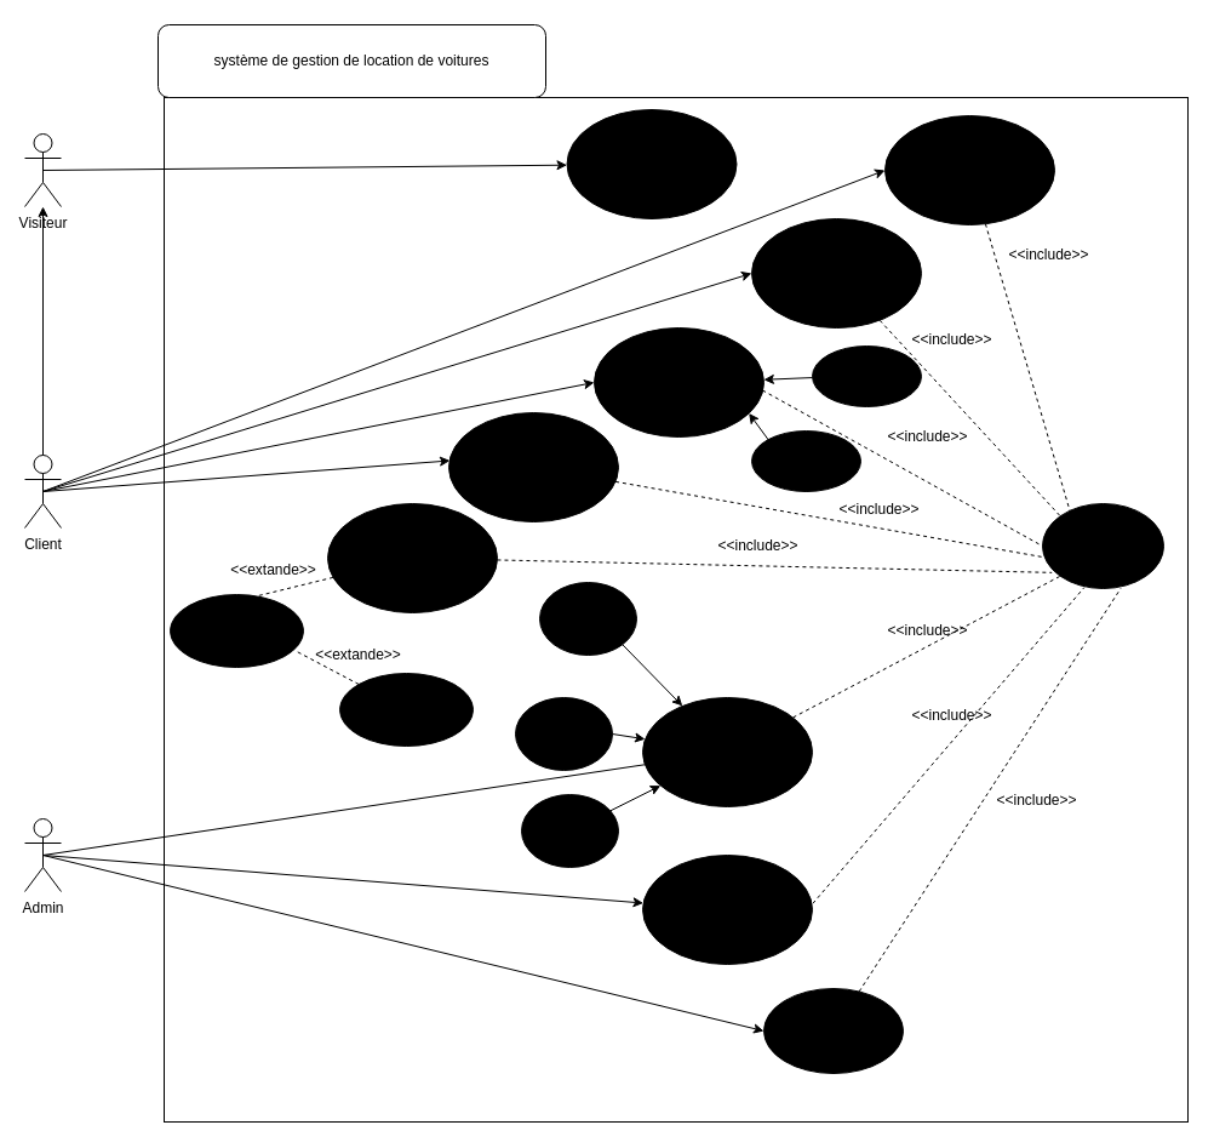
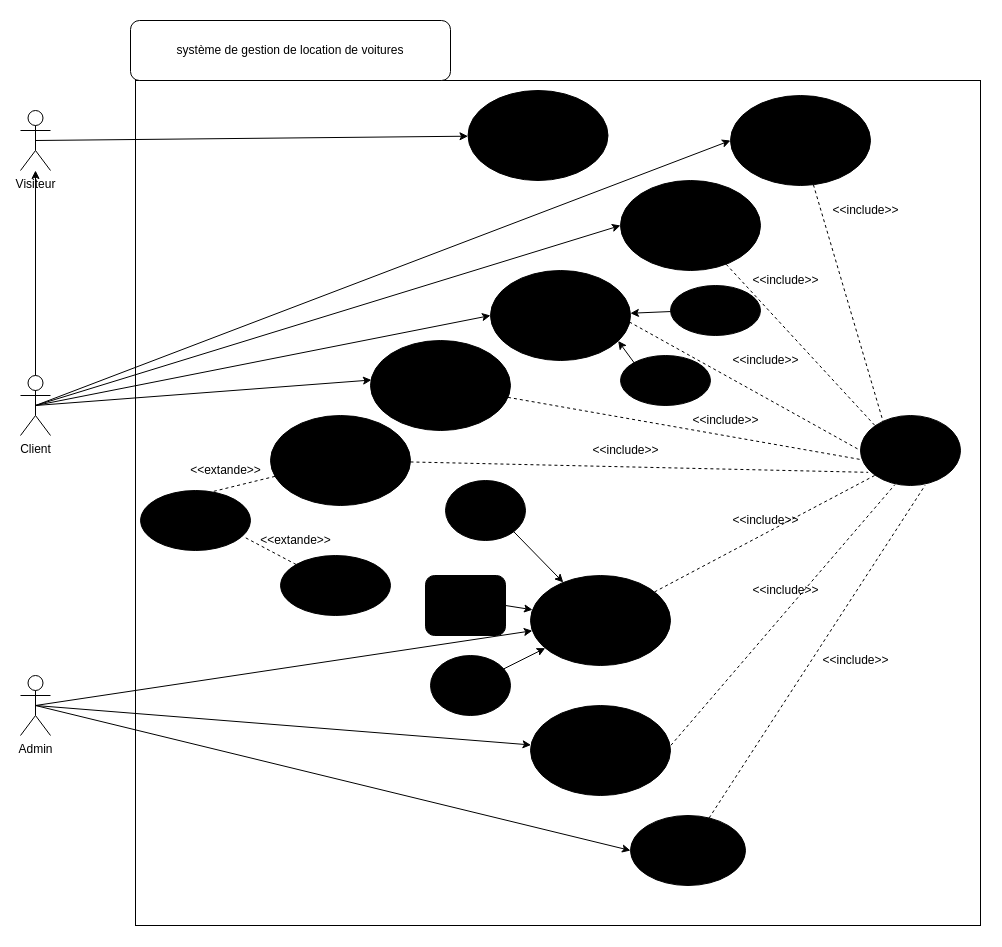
  <mxCell id="0" />
  <mxCell id="1" parent="0" />
  <mxCell id="2" value="" style="whiteSpace=wrap;html=1;aspect=fixed;movable=1;resizable=1;rotatable=1;deletable=1;editable=1;connectable=1;" vertex="1" parent="1"><mxGeometry x="135" y="80" width="845" height="845" as="geometry" /></mxCell>
  <mxCell id="3" style="edgeStyle=none;html=1;exitX=0.5;exitY=0.5;exitDx=0;exitDy=0;exitPerimeter=0;" edge="1" parent="1" source="8" target="15"><mxGeometry relative="1" as="geometry" /></mxCell>
  <mxCell id="4" style="edgeStyle=none;html=1;exitX=0.5;exitY=0.5;exitDx=0;exitDy=0;exitPerimeter=0;entryX=0;entryY=0.5;entryDx=0;entryDy=0;" edge="1" parent="1" source="8" target="18"><mxGeometry relative="1" as="geometry" /></mxCell>
  <mxCell id="5" style="edgeStyle=none;html=1;exitX=0.5;exitY=0.5;exitDx=0;exitDy=0;exitPerimeter=0;entryX=0;entryY=0.5;entryDx=0;entryDy=0;" edge="1" parent="1" source="8" target="17"><mxGeometry relative="1" as="geometry" /></mxCell>
  <mxCell id="6" style="edgeStyle=none;html=1;exitX=0.5;exitY=0.5;exitDx=0;exitDy=0;exitPerimeter=0;entryX=0;entryY=0.5;entryDx=0;entryDy=0;" edge="1" parent="1" source="8" target="21"><mxGeometry relative="1" as="geometry" /></mxCell>
  <mxCell id="7" style="edgeStyle=none;html=1;exitX=0.5;exitY=0.5;exitDx=0;exitDy=0;exitPerimeter=0;entryX=0.007;entryY=0.439;entryDx=0;entryDy=0;entryPerimeter=0;" edge="1" parent="1" source="8" target="30"><mxGeometry relative="1" as="geometry" /></mxCell>
  <mxCell id="8" value="Client" style="shape=umlActor;verticalLabelPosition=bottom;verticalAlign=top;html=1;outlineConnect=0;" vertex="1" parent="1"><mxGeometry x="20" y="375" width="30" height="60" as="geometry" /></mxCell>
- <mxCell id="9" style="edgeStyle=none;html=1;exitX=0.5;exitY=0.5;exitDx=0;exitDy=0;exitPerimeter=0;fontFamily=Helvetica;fontSize=12;fontColor=default;endArrow=none;" edge="1" parent="1" source="12" target="35"><mxGeometry relative="1" as="geometry" /></mxCell>
+ <mxCell id="9" style="edgeStyle=none;html=1;exitX=0.5;exitY=0.5;exitDx=0;exitDy=0;exitPerimeter=0;fontFamily=Helvetica;fontSize=12;fontColor=default;" edge="1" parent="1" source="12" target="35"><mxGeometry relative="1" as="geometry" /></mxCell>
  <mxCell id="10" style="edgeStyle=none;html=1;exitX=0.5;exitY=0.5;exitDx=0;exitDy=0;exitPerimeter=0;fontFamily=Helvetica;fontSize=12;fontColor=default;" edge="1" parent="1" source="12" target="48"><mxGeometry relative="1" as="geometry" /></mxCell>
  <mxCell id="11" style="edgeStyle=none;html=1;exitX=0.5;exitY=0.5;exitDx=0;exitDy=0;exitPerimeter=0;entryX=0;entryY=0.5;entryDx=0;entryDy=0;fontFamily=Helvetica;fontSize=12;fontColor=default;" edge="1" parent="1" source="12" target="55"><mxGeometry relative="1" as="geometry" /></mxCell>
  <mxCell id="12" value="Admin" style="shape=umlActor;verticalLabelPosition=bottom;verticalAlign=top;html=1;outlineConnect=0;" vertex="1" parent="1"><mxGeometry x="20" y="675" width="30" height="60" as="geometry" /></mxCell>
  <mxCell id="13" value="browses the Top categories" style="ellipse;whiteSpace=wrap;html=1;fillColor=#000000;" vertex="1" parent="1"><mxGeometry x="467.5" y="90" width="140" height="90" as="geometry" /></mxCell>
  <mxCell id="14" style="edgeStyle=none;html=1;exitX=0.5;exitY=0.5;exitDx=0;exitDy=0;exitPerimeter=0;" edge="1" parent="1" source="15" target="13"><mxGeometry relative="1" as="geometry" /></mxCell>
  <mxCell id="15" value="Visiteur" style="shape=umlActor;verticalLabelPosition=bottom;verticalAlign=top;html=1;outlineConnect=0;" vertex="1" parent="1"><mxGeometry x="20" y="110" width="30" height="60" as="geometry" /></mxCell>
  <mxCell id="16" value="s'authontifiie" style="ellipse;whiteSpace=wrap;html=1;fillColor=#000000;" vertex="1" parent="1"><mxGeometry x="860" y="415" width="100" height="70" as="geometry" /></mxCell>
  <mxCell id="17" value="View Vehicle Details" style="ellipse;whiteSpace=wrap;html=1;fillColor=#000000;" vertex="1" parent="1"><mxGeometry x="620" y="180" width="140" height="90" as="geometry" /></mxCell>
  <mxCell id="18" value="browses the All categories" style="ellipse;whiteSpace=wrap;html=1;fillColor=#000000;" vertex="1" parent="1"><mxGeometry x="730" y="95" width="140" height="90" as="geometry" /></mxCell>
  <mxCell id="19" value="" style="endArrow=none;dashed=1;html=1;entryX=0.228;entryY=0.097;entryDx=0;entryDy=0;entryPerimeter=0;" edge="1" parent="1" source="18" target="16"><mxGeometry width="50" height="50" relative="1" as="geometry"><mxPoint x="680" y="315" as="sourcePoint" /><mxPoint x="730" y="265" as="targetPoint" /></mxGeometry></mxCell>
  <mxCell id="20" value="&lt;span style=&quot;&quot;&gt;&amp;lt;&amp;lt;include&amp;gt;&amp;gt;&lt;/span&gt;" style="text;html=1;align=center;verticalAlign=middle;resizable=0;points=[];autosize=1;strokeColor=none;fillColor=none;" vertex="1" parent="1"><mxGeometry x="820" y="195" width="90" height="30" as="geometry" /></mxCell>
  <mxCell id="21" value="Search Vehicles" style="ellipse;whiteSpace=wrap;html=1;fillColor=#000000;" vertex="1" parent="1"><mxGeometry x="490" y="270" width="140" height="90" as="geometry" /></mxCell>
  <mxCell id="22" value="" style="endArrow=none;dashed=1;html=1;entryX=0;entryY=0;entryDx=0;entryDy=0;" edge="1" parent="1" source="17" target="16"><mxGeometry width="50" height="50" relative="1" as="geometry"><mxPoint x="472.321" y="260.492" as="sourcePoint" /><mxPoint x="930" y="425" as="targetPoint" /></mxGeometry></mxCell>
  <mxCell id="23" value="" style="endArrow=none;dashed=1;html=1;entryX=0;entryY=0.5;entryDx=0;entryDy=0;exitX=0.992;exitY=0.572;exitDx=0;exitDy=0;exitPerimeter=0;" edge="1" parent="1" source="21" target="16"><mxGeometry width="50" height="50" relative="1" as="geometry"><mxPoint x="475.372" y="351.012" as="sourcePoint" /><mxPoint x="972.8" y="431.79" as="targetPoint" /></mxGeometry></mxCell>
  <mxCell id="24" value="&lt;span style=&quot;&quot;&gt;&amp;lt;&amp;lt;include&amp;gt;&amp;gt;&lt;/span&gt;" style="text;html=1;align=center;verticalAlign=middle;resizable=0;points=[];autosize=1;strokeColor=none;fillColor=none;" vertex="1" parent="1"><mxGeometry x="740" y="265" width="90" height="30" as="geometry" /></mxCell>
  <mxCell id="25" value="&lt;span style=&quot;&quot;&gt;&amp;lt;&amp;lt;include&amp;gt;&amp;gt;&lt;/span&gt;" style="text;html=1;align=center;verticalAlign=middle;resizable=0;points=[];autosize=1;strokeColor=none;fillColor=none;" vertex="1" parent="1"><mxGeometry x="720" y="345" width="90" height="30" as="geometry" /></mxCell>
  <mxCell id="26" style="edgeStyle=none;html=1;" edge="1" parent="1" source="27" target="21"><mxGeometry relative="1" as="geometry" /></mxCell>
  <mxCell id="27" value="par Model" style="ellipse;whiteSpace=wrap;html=1;fillColor=#000000;" vertex="1" parent="1"><mxGeometry x="670" y="285" width="90" height="50" as="geometry" /></mxCell>
  <mxCell id="28" style="edgeStyle=none;html=1;exitX=0.5;exitY=1;exitDx=0;exitDy=0;entryX=0.912;entryY=0.783;entryDx=0;entryDy=0;entryPerimeter=0;" edge="1" parent="1" source="29" target="21"><mxGeometry relative="1" as="geometry"><mxPoint x="460" y="455" as="targetPoint" /><Array as="points" /></mxGeometry></mxCell>
  <mxCell id="29" value="par characteristics" style="ellipse;whiteSpace=wrap;html=1;fillColor=#000000;" vertex="1" parent="1"><mxGeometry x="620" y="355" width="90" height="50" as="geometry" /></mxCell>
  <mxCell id="30" value="filters vehicles by category" style="ellipse;whiteSpace=wrap;html=1;fillColor=#000000;" vertex="1" parent="1"><mxGeometry x="370" y="340" width="140" height="90" as="geometry" /></mxCell>
  <mxCell id="31" value="Reserve Vehicle" style="ellipse;whiteSpace=wrap;html=1;fillColor=#000000;" vertex="1" parent="1"><mxGeometry x="270" y="415" width="140" height="90" as="geometry" /></mxCell>
  <mxCell id="32" value="" style="endArrow=none;dashed=1;html=1;entryX=0.01;entryY=0.631;entryDx=0;entryDy=0;entryPerimeter=0;" edge="1" parent="1" source="30" target="16"><mxGeometry width="50" height="50" relative="1" as="geometry"><mxPoint x="638.88" y="331.48" as="sourcePoint" /><mxPoint x="920" y="450" as="targetPoint" /></mxGeometry></mxCell>
  <mxCell id="33" value="" style="endArrow=none;dashed=1;html=1;entryX=0.077;entryY=0.812;entryDx=0;entryDy=0;entryPerimeter=0;" edge="1" parent="1" source="31" target="16"><mxGeometry width="50" height="50" relative="1" as="geometry"><mxPoint x="579.61" y="434.746" as="sourcePoint" /><mxPoint x="950" y="460" as="targetPoint" /></mxGeometry></mxCell>
  <mxCell id="34" value="Add Review" style="ellipse;whiteSpace=wrap;html=1;fillColor=#000000;" vertex="1" parent="1"><mxGeometry x="140" y="490" width="110" height="60" as="geometry" /></mxCell>
  <mxCell id="35" value="Vehicle Management" style="ellipse;whiteSpace=wrap;html=1;fillColor=#000000;" vertex="1" parent="1"><mxGeometry x="530" y="575" width="140" height="90" as="geometry" /></mxCell>
  <mxCell id="36" value="" style="endArrow=none;dashed=1;html=1;entryX=0.654;entryY=0.019;entryDx=0;entryDy=0;entryPerimeter=0;" edge="1" parent="1" source="31" target="34"><mxGeometry width="50" height="50" relative="1" as="geometry"><mxPoint x="539.887" y="487.439" as="sourcePoint" /><mxPoint x="947.7" y="471.84" as="targetPoint" /></mxGeometry></mxCell>
  <mxCell id="37" value="&lt;span style=&quot;&quot;&gt;&amp;lt;&amp;lt;include&amp;gt;&amp;gt;&lt;/span&gt;" style="text;html=1;align=center;verticalAlign=middle;resizable=0;points=[];autosize=1;strokeColor=none;fillColor=none;" vertex="1" parent="1"><mxGeometry x="680" y="405" width="90" height="30" as="geometry" /></mxCell>
  <mxCell id="38" value="&lt;span style=&quot;&quot;&gt;&amp;lt;&amp;lt;include&amp;gt;&amp;gt;&lt;/span&gt;" style="text;html=1;align=center;verticalAlign=middle;resizable=0;points=[];autosize=1;strokeColor=none;fillColor=none;" vertex="1" parent="1"><mxGeometry x="580" y="435" width="90" height="30" as="geometry" /></mxCell>
  <mxCell id="39" value="&lt;span style=&quot;&quot;&gt;&amp;lt;&amp;lt;extande&amp;gt;&amp;gt;&lt;/span&gt;" style="text;html=1;align=center;verticalAlign=middle;resizable=0;points=[];autosize=1;strokeColor=none;fillColor=none;" vertex="1" parent="1"><mxGeometry x="250" y="525" width="90" height="30" as="geometry" /></mxCell>
  <mxCell id="40" value="" style="endArrow=none;dashed=1;html=1;entryX=0;entryY=1;entryDx=0;entryDy=0;" edge="1" parent="1" source="35" target="16"><mxGeometry width="50" height="50" relative="1" as="geometry"><mxPoint x="419.999" y="470.18" as="sourcePoint" /><mxPoint x="950" y="465" as="targetPoint" /></mxGeometry></mxCell>
  <mxCell id="41" value="&lt;span style=&quot;&quot;&gt;&amp;lt;&amp;lt;include&amp;gt;&amp;gt;&lt;/span&gt;" style="text;html=1;align=center;verticalAlign=middle;resizable=0;points=[];autosize=1;strokeColor=none;fillColor=none;" vertex="1" parent="1"><mxGeometry x="720" y="505" width="90" height="30" as="geometry" /></mxCell>
  <mxCell id="42" style="edgeStyle=none;html=1;fontFamily=Helvetica;fontSize=12;fontColor=default;" edge="1" parent="1" source="43" target="35"><mxGeometry relative="1" as="geometry" /></mxCell>
  <mxCell id="43" value="Add Vehicle&amp;nbsp;" style="ellipse;whiteSpace=wrap;html=1;fillColor=#000000;" vertex="1" parent="1"><mxGeometry x="430" y="655" width="80" height="60" as="geometry" /></mxCell>
  <mxCell id="44" style="edgeStyle=none;html=1;exitX=1;exitY=0.5;exitDx=0;exitDy=0;fontFamily=Helvetica;fontSize=12;fontColor=default;" edge="1" parent="1" source="45" target="35"><mxGeometry relative="1" as="geometry" /></mxCell>
- <mxCell id="45" value="Edit Vehicle&amp;nbsp;" style="ellipse;whiteSpace=wrap;html=1;fillColor=#000000;" vertex="1" parent="1"><mxGeometry x="425" y="575" width="80" height="60" as="geometry" /></mxCell>
+ <mxCell id="45" value="Edit Vehicle&amp;nbsp;" style="whiteSpace=wrap;html=1;fillColor=#000000;rounded=1;" vertex="1" parent="1"><mxGeometry x="425" y="575" width="80" height="60" as="geometry" /></mxCell>
  <mxCell id="46" style="edgeStyle=none;html=1;exitX=1;exitY=1;exitDx=0;exitDy=0;fontFamily=Helvetica;fontSize=12;fontColor=default;" edge="1" parent="1" source="47" target="35"><mxGeometry relative="1" as="geometry" /></mxCell>
  <mxCell id="47" value="Delete Vehicle&amp;nbsp;" style="ellipse;whiteSpace=wrap;html=1;fillColor=#000000;" vertex="1" parent="1"><mxGeometry x="445" y="480" width="80" height="60" as="geometry" /></mxCell>
  <mxCell id="48" value="Manage Reservations" style="ellipse;whiteSpace=wrap;html=1;fillColor=#000000;" vertex="1" parent="1"><mxGeometry x="530" y="705" width="140" height="90" as="geometry" /></mxCell>
  <mxCell id="49" value="" style="endArrow=none;dashed=1;html=1;entryX=0.345;entryY=0.986;entryDx=0;entryDy=0;entryPerimeter=0;exitX=1.003;exitY=0.442;exitDx=0;exitDy=0;exitPerimeter=0;" edge="1" parent="1" source="48" target="16"><mxGeometry width="50" height="50" relative="1" as="geometry"><mxPoint x="668.402" y="605.192" as="sourcePoint" /><mxPoint x="957.7" y="481.84" as="targetPoint" /></mxGeometry></mxCell>
  <mxCell id="50" value="&lt;span style=&quot;&quot;&gt;&amp;lt;&amp;lt;include&amp;gt;&amp;gt;&lt;/span&gt;" style="text;html=1;align=center;verticalAlign=middle;resizable=0;points=[];autosize=1;strokeColor=none;fillColor=none;" vertex="1" parent="1"><mxGeometry x="740" y="575" width="90" height="30" as="geometry" /></mxCell>
  <mxCell id="51" value=" système de gestion de location de voitures" style="rounded=1;whiteSpace=wrap;html=1;strokeColor=default;fontFamily=Helvetica;fontSize=12;fontColor=default;fillColor=default;" vertex="1" parent="1"><mxGeometry y="20" width="320" height="60" as="geometry" x="130" /></mxCell>
  <mxCell id="52" value="Edit/Delete&lt;br&gt;&amp;nbsp;Review" style="ellipse;whiteSpace=wrap;html=1;fillColor=#000000;" vertex="1" parent="1"><mxGeometry x="280" y="555" width="110" height="60" as="geometry" /></mxCell>
  <mxCell id="53" value="" style="endArrow=none;dashed=1;html=1;entryX=0.946;entryY=0.779;entryDx=0;entryDy=0;entryPerimeter=0;" edge="1" parent="1" source="52" target="34"><mxGeometry width="50" height="50" relative="1" as="geometry"><mxPoint x="290.053" y="493.235" as="sourcePoint" /><mxPoint x="231.94" y="516.14" as="targetPoint" /></mxGeometry></mxCell>
  <mxCell id="54" value="&lt;span style=&quot;&quot;&gt;&amp;lt;&amp;lt;extande&amp;gt;&amp;gt;&lt;/span&gt;" style="text;html=1;align=center;verticalAlign=middle;resizable=0;points=[];autosize=1;strokeColor=none;fillColor=none;" vertex="1" parent="1"><mxGeometry x="180" y="455" width="90" height="30" as="geometry" /></mxCell>
  <mxCell id="55" value="Consulter les statistiques" style="ellipse;whiteSpace=wrap;html=1;fillColor=#000000;" vertex="1" parent="1"><mxGeometry x="630" y="815" width="115" height="70" as="geometry" /></mxCell>
  <mxCell id="56" value="" style="endArrow=none;dashed=1;html=1;entryX=0.646;entryY=0.997;entryDx=0;entryDy=0;entryPerimeter=0;" edge="1" parent="1" source="55" target="16"><mxGeometry width="50" height="50" relative="1" as="geometry"><mxPoint x="680.42" y="754.78" as="sourcePoint" /><mxPoint x="904.5" y="494.02" as="targetPoint" /></mxGeometry></mxCell>
  <mxCell id="57" value="&lt;span style=&quot;&quot;&gt;&amp;lt;&amp;lt;include&amp;gt;&amp;gt;&lt;/span&gt;" style="text;html=1;align=center;verticalAlign=middle;resizable=0;points=[];autosize=1;strokeColor=none;fillColor=none;" vertex="1" parent="1"><mxGeometry x="810" y="645" width="90" height="30" as="geometry" /></mxCell>
